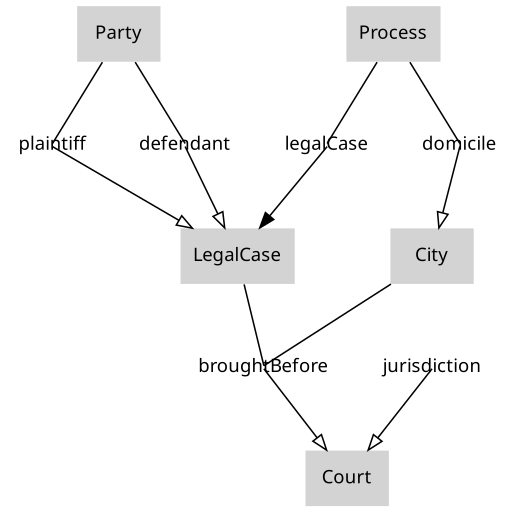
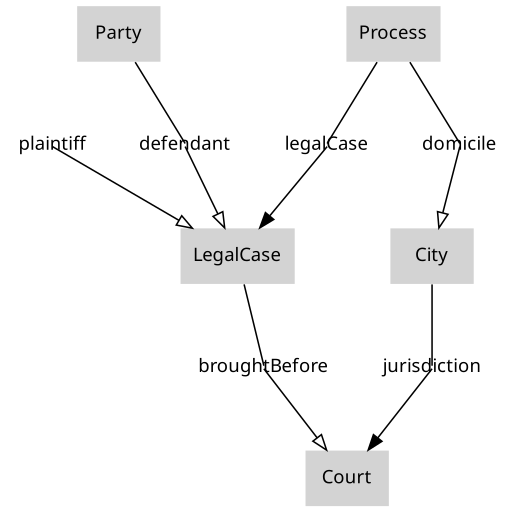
  digraph {
    node [fontname=Sans fontsize=12 shape=plaintext bgcolor=white]
    edge [arrowhead=none arrowtail=none]
    n1 [label=Party style=filled bgcolor=""]
    n2 [label=plaintiff]
    n3 [label=defendant]
    n4 [label=LegalCase style=filled bgcolor=""]
    n5 [label=domicile]
    n6 [label=City style=filled bgcolor=""]
    n7 [label=broughtBefore]
    n8 [label=Court style=filled bgcolor=""]
    n9 [label=jurisdiction]
    n10 [label=Process style=filled bgcolor=""]
    n11 [label=legalCase]
-   n1 -> n2 [dir=both headclip=false]
    n1 -> n3 [dir=both headclip=false]
    n2 -> n4 [arrowhead=onormal tailclip=false]
    n3 -> n4 [arrowhead=onormal tailclip=false]
    n4 -> n7 [dir=both headclip=false]
    n5 -> n6 [arrowhead=onormal tailclip=false]
-   n6 -> n7 [dir=both headclip=false]
+   n6 -> n9 [dir=both headclip=false]
    n7 -> n8 [arrowhead=onormal tailclip=false]
-   n9 -> n8 [arrowhead=onormal tailclip=false]
+   n9 -> n8 [arrowhead=normal tailclip=false]
    n10 -> n5 [dir=both headclip=false]
    n10 -> n11 [dir=both headclip=false]
    n11 -> n4 [arrowhead=normal tailclip=false]
  }
